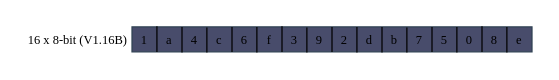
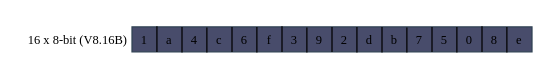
  <mxCell id="0" />
  <mxCell id="1" parent="0" />
  <mxCell id="2" value="" style="rounded=0;whiteSpace=wrap;html=1;fillColor=#484C6B;strokeColor=#314354;fontColor=#ffffff;" vertex="1" parent="1"><mxGeometry x="105" y="21" width="320" height="20" as="geometry" /></mxCell>
  <mxCell id="3" value="" style="endArrow=none;html=1;rounded=0;exitX=0.25;exitY=1;exitDx=0;exitDy=0;" edge="1" parent="1" source="2"><mxGeometry width="50" height="50" relative="1" as="geometry"><mxPoint x="105" y="141" as="sourcePoint" /><mxPoint x="185" y="21" as="targetPoint" /><Array as="points"><mxPoint x="185" y="41" /><mxPoint x="185" y="31" /></Array></mxGeometry></mxCell>
  <mxCell id="4" value="" style="endArrow=none;html=1;rounded=0;entryX=0.75;entryY=0;entryDx=0;entryDy=0;exitX=0.75;exitY=1;exitDx=0;exitDy=0;" edge="1" parent="1" source="2" target="2"><mxGeometry width="50" height="50" relative="1" as="geometry"><mxPoint x="329.77" y="141" as="sourcePoint" /><mxPoint x="329.77" y="101" as="targetPoint" /></mxGeometry></mxCell>
  <mxCell id="5" value="" style="endArrow=none;html=1;rounded=0;entryX=0.5;entryY=0;entryDx=0;entryDy=0;exitX=0.5;exitY=1;exitDx=0;exitDy=0;" edge="1" parent="1" source="2" target="2"><mxGeometry width="50" height="50" relative="1" as="geometry"><mxPoint x="135" y="141" as="sourcePoint" /><mxPoint x="185" y="91" as="targetPoint" /></mxGeometry></mxCell>
  <mxCell id="6" value="" style="endArrow=none;html=1;rounded=0;entryX=0.125;entryY=0;entryDx=0;entryDy=0;entryPerimeter=0;exitX=0.125;exitY=1.023;exitDx=0;exitDy=0;exitPerimeter=0;" edge="1" parent="1" source="2" target="2"><mxGeometry width="50" height="50" relative="1" as="geometry"><mxPoint x="115" y="111" as="sourcePoint" /><mxPoint x="195" y="61" as="targetPoint" /></mxGeometry></mxCell>
  <mxCell id="7" value="" style="endArrow=none;html=1;rounded=0;entryX=0.125;entryY=0;entryDx=0;entryDy=0;entryPerimeter=0;exitX=0.125;exitY=1.023;exitDx=0;exitDy=0;exitPerimeter=0;" edge="1" parent="1"><mxGeometry width="50" height="50" relative="1" as="geometry"><mxPoint x="225" y="41" as="sourcePoint" /><mxPoint x="225" y="20.54" as="targetPoint" /></mxGeometry></mxCell>
  <mxCell id="8" value="" style="endArrow=none;html=1;rounded=0;entryX=0.125;entryY=0;entryDx=0;entryDy=0;entryPerimeter=0;exitX=0.125;exitY=1.023;exitDx=0;exitDy=0;exitPerimeter=0;" edge="1" parent="1"><mxGeometry width="50" height="50" relative="1" as="geometry"><mxPoint x="305" y="41.46" as="sourcePoint" /><mxPoint x="305" y="21" as="targetPoint" /></mxGeometry></mxCell>
  <mxCell id="9" value="" style="endArrow=none;html=1;rounded=0;entryX=0.125;entryY=0;entryDx=0;entryDy=0;entryPerimeter=0;exitX=0.125;exitY=1.023;exitDx=0;exitDy=0;exitPerimeter=0;" edge="1" parent="1"><mxGeometry width="50" height="50" relative="1" as="geometry"><mxPoint x="385" y="41" as="sourcePoint" /><mxPoint x="385" y="20.54" as="targetPoint" /></mxGeometry></mxCell>
- <mxCell id="10" value="16 x 8-bit (V1.16B)" style="text;html=1;strokeColor=none;fillColor=none;align=left;verticalAlign=middle;whiteSpace=wrap;rounded=0;fontSize=10;fontFamily=Computer Modern;" vertex="1" parent="1"><mxGeometry x="20" y="23.5" width="100" height="15" as="geometry" /></mxCell>
+ <mxCell id="10" value="16 x 8-bit (V8.16B)" style="text;html=1;strokeColor=none;fillColor=none;align=left;verticalAlign=middle;whiteSpace=wrap;rounded=0;fontSize=10;fontFamily=Computer Modern;" vertex="1" parent="1"><mxGeometry x="20" y="23.5" width="100" height="15" as="geometry" /></mxCell>
  <mxCell id="11" value="" style="endArrow=none;html=1;rounded=0;exitX=0.25;exitY=1;exitDx=0;exitDy=0;" edge="1" parent="1"><mxGeometry width="50" height="50" relative="1" as="geometry"><mxPoint x="164.9" y="41.46" as="sourcePoint" /><mxPoint x="164.9" y="21.46" as="targetPoint" /><Array as="points"><mxPoint x="164.9" y="41.46" /><mxPoint x="164.9" y="31.46" /></Array></mxGeometry></mxCell>
  <mxCell id="12" value="" style="endArrow=none;html=1;rounded=0;entryX=0.75;entryY=0;entryDx=0;entryDy=0;exitX=0.75;exitY=1;exitDx=0;exitDy=0;" edge="1" parent="1"><mxGeometry width="50" height="50" relative="1" as="geometry"><mxPoint x="324.9" y="41.46" as="sourcePoint" /><mxPoint x="324.9" y="21.46" as="targetPoint" /></mxGeometry></mxCell>
  <mxCell id="13" value="" style="endArrow=none;html=1;rounded=0;entryX=0.5;entryY=0;entryDx=0;entryDy=0;exitX=0.5;exitY=1;exitDx=0;exitDy=0;" edge="1" parent="1"><mxGeometry width="50" height="50" relative="1" as="geometry"><mxPoint x="244.9" y="41.46" as="sourcePoint" /><mxPoint x="244.9" y="21.46" as="targetPoint" /></mxGeometry></mxCell>
  <mxCell id="14" value="" style="endArrow=none;html=1;rounded=0;entryX=0.125;entryY=0;entryDx=0;entryDy=0;entryPerimeter=0;exitX=0.125;exitY=1.023;exitDx=0;exitDy=0;exitPerimeter=0;" edge="1" parent="1"><mxGeometry width="50" height="50" relative="1" as="geometry"><mxPoint x="204.9" y="41.46" as="sourcePoint" /><mxPoint x="204.9" y="21" as="targetPoint" /></mxGeometry></mxCell>
  <mxCell id="15" value="" style="endArrow=none;html=1;rounded=0;entryX=0.125;entryY=0;entryDx=0;entryDy=0;entryPerimeter=0;exitX=0.125;exitY=1.023;exitDx=0;exitDy=0;exitPerimeter=0;" edge="1" parent="1"><mxGeometry width="50" height="50" relative="1" as="geometry"><mxPoint x="364.9" y="41.46" as="sourcePoint" /><mxPoint x="364.9" y="21" as="targetPoint" /></mxGeometry></mxCell>
  <mxCell id="16" value="" style="endArrow=none;html=1;rounded=0;entryX=0.125;entryY=0;entryDx=0;entryDy=0;entryPerimeter=0;exitX=0.125;exitY=1.023;exitDx=0;exitDy=0;exitPerimeter=0;" edge="1" parent="1"><mxGeometry width="50" height="50" relative="1" as="geometry"><mxPoint x="404.9" y="41.46" as="sourcePoint" /><mxPoint x="404.9" y="21" as="targetPoint" /></mxGeometry></mxCell>
  <mxCell id="17" value="" style="endArrow=none;html=1;rounded=0;entryX=0.125;entryY=0;entryDx=0;entryDy=0;entryPerimeter=0;exitX=0.125;exitY=1.023;exitDx=0;exitDy=0;exitPerimeter=0;" edge="1" parent="1"><mxGeometry width="50" height="50" relative="1" as="geometry"><mxPoint x="124.94" y="41" as="sourcePoint" /><mxPoint x="124.94" y="20.54" as="targetPoint" /></mxGeometry></mxCell>
  <mxCell id="18" value="" style="endArrow=none;html=1;rounded=0;entryX=0.125;entryY=0;entryDx=0;entryDy=0;entryPerimeter=0;exitX=0.125;exitY=1.023;exitDx=0;exitDy=0;exitPerimeter=0;" edge="1" parent="1"><mxGeometry width="50" height="50" relative="1" as="geometry"><mxPoint x="284.94" y="41.46" as="sourcePoint" /><mxPoint x="284.94" y="21" as="targetPoint" /></mxGeometry></mxCell>
  <mxCell id="19" value="e" style="text;html=1;strokeColor=none;fillColor=none;align=center;verticalAlign=middle;whiteSpace=wrap;rounded=0;fontSize=10;fontFamily=Source Code Pro;" vertex="1" parent="1"><mxGeometry x="410" y="26" width="10" height="10" as="geometry" /></mxCell>
  <mxCell id="20" value="0" style="text;html=1;strokeColor=none;fillColor=none;align=center;verticalAlign=middle;whiteSpace=wrap;rounded=0;fontSize=10;fontFamily=Source Code Pro;" vertex="1" parent="1"><mxGeometry x="370" y="26" width="10" height="10" as="geometry" /></mxCell>
  <mxCell id="21" value="7" style="text;html=1;strokeColor=none;fillColor=none;align=center;verticalAlign=middle;whiteSpace=wrap;rounded=0;fontSize=10;fontFamily=Source Code Pro;" vertex="1" parent="1"><mxGeometry x="330" y="26" width="10" height="10" as="geometry" /></mxCell>
  <mxCell id="22" value="d" style="text;html=1;strokeColor=none;fillColor=none;align=center;verticalAlign=middle;whiteSpace=wrap;rounded=0;fontSize=10;fontFamily=Source Code Pro;" vertex="1" parent="1"><mxGeometry x="290" y="26" width="10" height="10" as="geometry" /></mxCell>
  <mxCell id="23" value="8" style="text;html=1;strokeColor=none;fillColor=none;align=center;verticalAlign=middle;whiteSpace=wrap;rounded=0;fontSize=10;fontFamily=Source Code Pro;" vertex="1" parent="1"><mxGeometry x="390" y="26" width="10" height="10" as="geometry" /></mxCell>
  <mxCell id="24" value="5" style="text;html=1;strokeColor=none;fillColor=none;align=center;verticalAlign=middle;whiteSpace=wrap;rounded=0;fontSize=10;fontFamily=Source Code Pro;" vertex="1" parent="1"><mxGeometry x="350" y="26" width="10" height="10" as="geometry" /></mxCell>
  <mxCell id="25" value="b" style="text;html=1;strokeColor=none;fillColor=none;align=center;verticalAlign=middle;whiteSpace=wrap;rounded=0;fontSize=10;fontFamily=Source Code Pro;" vertex="1" parent="1"><mxGeometry x="310" y="26" width="10" height="10" as="geometry" /></mxCell>
  <mxCell id="26" value="2" style="text;html=1;strokeColor=none;fillColor=none;align=center;verticalAlign=middle;whiteSpace=wrap;rounded=0;fontSize=10;fontFamily=Source Code Pro;" vertex="1" parent="1"><mxGeometry x="270" y="26" width="10" height="10" as="geometry" /></mxCell>
  <mxCell id="27" value="9" style="text;html=1;strokeColor=none;fillColor=none;align=center;verticalAlign=middle;whiteSpace=wrap;rounded=0;fontSize=10;fontFamily=Source Code Pro;" vertex="1" parent="1"><mxGeometry x="250" y="26" width="10" height="10" as="geometry" /></mxCell>
  <mxCell id="28" value="f" style="text;html=1;strokeColor=none;fillColor=none;align=center;verticalAlign=middle;whiteSpace=wrap;rounded=0;fontSize=10;fontFamily=Source Code Pro;" vertex="1" parent="1"><mxGeometry x="210" y="26" width="10" height="10" as="geometry" /></mxCell>
  <mxCell id="29" value="c" style="text;html=1;strokeColor=none;fillColor=none;align=center;verticalAlign=middle;whiteSpace=wrap;rounded=0;fontSize=10;fontFamily=Source Code Pro;" vertex="1" parent="1"><mxGeometry x="170" y="26" width="10" height="10" as="geometry" /></mxCell>
  <mxCell id="30" value="a" style="text;html=1;strokeColor=none;fillColor=none;align=center;verticalAlign=middle;whiteSpace=wrap;rounded=0;fontSize=10;fontFamily=Source Code Pro;" vertex="1" parent="1"><mxGeometry x="130" y="26" width="10" height="10" as="geometry" /></mxCell>
  <mxCell id="31" value="3" style="text;html=1;strokeColor=none;fillColor=none;align=center;verticalAlign=middle;whiteSpace=wrap;rounded=0;fontSize=10;fontFamily=Source Code Pro;" vertex="1" parent="1"><mxGeometry x="230" y="26" width="10" height="10" as="geometry" /></mxCell>
  <mxCell id="32" value="6" style="text;html=1;strokeColor=none;fillColor=none;align=center;verticalAlign=middle;whiteSpace=wrap;rounded=0;fontSize=10;fontFamily=Source Code Pro;" vertex="1" parent="1"><mxGeometry x="190" y="26" width="10" height="10" as="geometry" /></mxCell>
  <mxCell id="33" value="4" style="text;html=1;strokeColor=none;fillColor=none;align=center;verticalAlign=middle;whiteSpace=wrap;rounded=0;fontSize=10;fontFamily=Source Code Pro;" vertex="1" parent="1"><mxGeometry x="150" y="26" width="10" height="10" as="geometry" /></mxCell>
  <mxCell id="34" value="1" style="text;html=1;strokeColor=none;fillColor=none;align=center;verticalAlign=middle;whiteSpace=wrap;rounded=0;fontSize=10;fontFamily=Source Code Pro;" vertex="1" parent="1"><mxGeometry x="110" y="26" width="10" height="10" as="geometry" /></mxCell>
